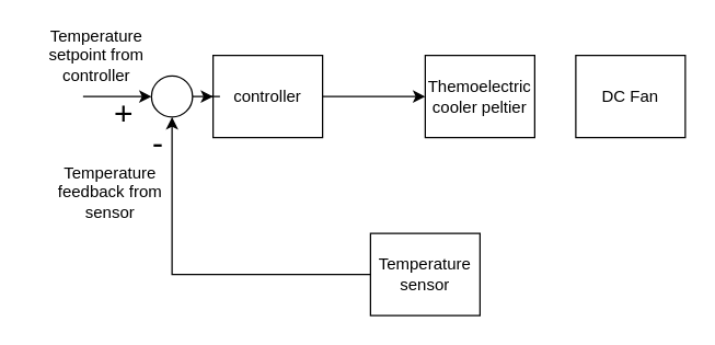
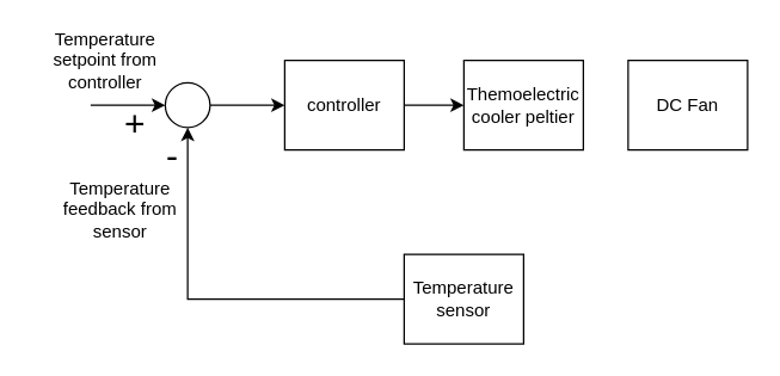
  <mxCell id="0" />
  <mxCell id="1" parent="0" />
  <mxCell id="2" value="" style="edgeStyle=orthogonalEdgeStyle;rounded=0;orthogonalLoop=1;jettySize=auto;html=1;" parent="1" source="3" target="4" edge="1"><mxGeometry relative="1" as="geometry" /></mxCell>
- <mxCell id="3" value="controller" style="rounded=0;whiteSpace=wrap;html=1;" parent="1" vertex="1"><mxGeometry x="155" y="40" width="80" height="60" as="geometry" /></mxCell>
+ <mxCell id="3" value="controller" style="rounded=0;whiteSpace=wrap;html=1;" parent="1" vertex="1"><mxGeometry x="190" y="40" width="80" height="60" as="geometry" /></mxCell>
  <mxCell id="4" value="Themoelectric cooler peltier" style="rounded=0;whiteSpace=wrap;html=1;" parent="1" vertex="1"><mxGeometry x="310" y="40" width="80" height="60" as="geometry" /></mxCell>
  <mxCell id="5" style="edgeStyle=orthogonalEdgeStyle;rounded=0;orthogonalLoop=1;jettySize=auto;html=1;entryX=0.5;entryY=1;entryDx=0;entryDy=0;" edge="1" parent="1" source="6" target="8"><mxGeometry relative="1" as="geometry" /></mxCell>
  <mxCell id="6" value="Temperature sensor" style="rounded=0;whiteSpace=wrap;html=1;" parent="1" vertex="1"><mxGeometry x="270" y="170" width="80" height="60" as="geometry" /></mxCell>
  <mxCell id="7" value="" style="edgeStyle=orthogonalEdgeStyle;rounded=0;orthogonalLoop=1;jettySize=auto;html=1;" parent="1" source="8" target="3" edge="1"><mxGeometry relative="1" as="geometry" /></mxCell>
  <mxCell id="8" value="" style="ellipse;whiteSpace=wrap;html=1;aspect=fixed;" parent="1" vertex="1"><mxGeometry x="110" y="55" width="30" height="30" as="geometry" /></mxCell>
  <mxCell id="9" value="Temperature setpoint from controller" style="text;html=1;align=center;verticalAlign=middle;whiteSpace=wrap;rounded=0;" parent="1" vertex="1"><mxGeometry x="20" y="20" width="100" height="40" as="geometry" /></mxCell>
  <mxCell id="10" value="&lt;font style=&quot;font-size: 24px;&quot;&gt;+&lt;/font&gt;" style="text;html=1;align=center;verticalAlign=middle;whiteSpace=wrap;rounded=0;" vertex="1" parent="1"><mxGeometry x="80" y="70" width="20" height="25" as="geometry" /></mxCell>
  <mxCell id="11" value="&lt;font style=&quot;font-size: 24px;&quot;&gt;-&lt;/font&gt;" style="text;html=1;align=center;verticalAlign=middle;whiteSpace=wrap;rounded=0;" vertex="1" parent="1"><mxGeometry x="100" y="95" width="30" height="20" as="geometry" /></mxCell>
  <mxCell id="12" value="" style="endArrow=classic;html=1;rounded=0;entryX=0;entryY=0.5;entryDx=0;entryDy=0;" edge="1" parent="1" target="8"><mxGeometry width="50" height="50" relative="1" as="geometry"><mxPoint x="60" y="70" as="sourcePoint" /><mxPoint x="310" y="120" as="targetPoint" /></mxGeometry></mxCell>
  <mxCell id="13" value="DC Fan" style="rounded=0;whiteSpace=wrap;html=1;" vertex="1" parent="1"><mxGeometry x="420" y="40" width="80" height="60" as="geometry" /></mxCell>
  <mxCell id="14" value="Temperature feedback from sensor" style="text;html=1;align=center;verticalAlign=middle;whiteSpace=wrap;rounded=0;" vertex="1" parent="1"><mxGeometry x="30" y="120" width="100" height="40" as="geometry" /></mxCell>
